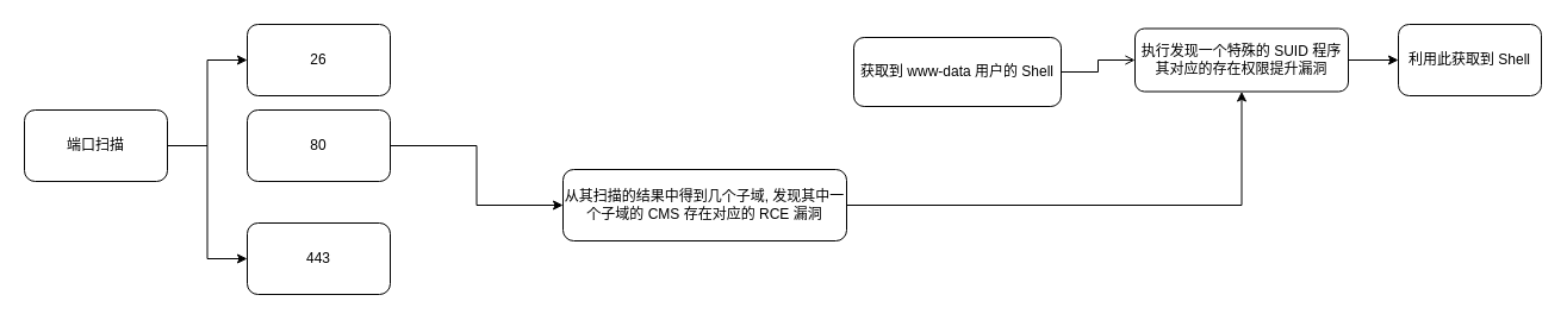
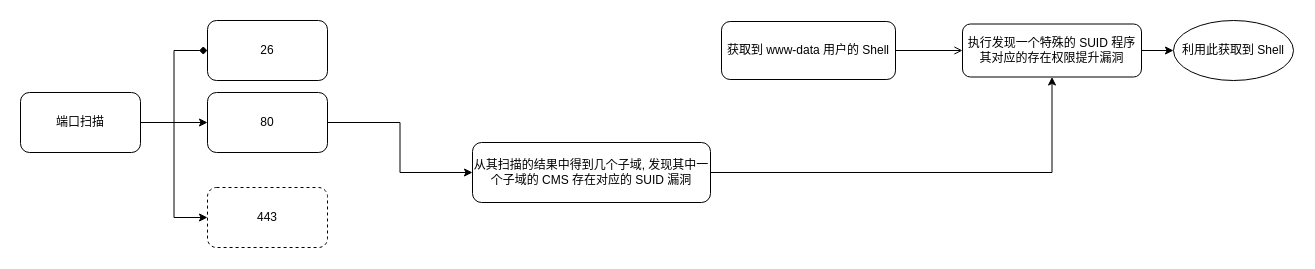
  <mxCell id="0" />
  <mxCell id="1" parent="0" />
- <mxCell id="2" style="edgeStyle=orthogonalEdgeStyle;rounded=0;orthogonalLoop=1;jettySize=auto;html=1;entryX=0;entryY=0.5;entryDx=0;entryDy=0;" edge="1" parent="1" source="5" target="9"><mxGeometry relative="1" as="geometry" /></mxCell>
+ <mxCell id="2" style="edgeStyle=orthogonalEdgeStyle;rounded=0;orthogonalLoop=1;jettySize=auto;html=1;entryX=0;entryY=0.5;entryDx=0;entryDy=0;endArrow=diamond;" edge="1" parent="1" source="5" target="9"><mxGeometry relative="1" as="geometry" /></mxCell>
+ <mxCell id="3" style="edgeStyle=orthogonalEdgeStyle;rounded=0;orthogonalLoop=1;jettySize=auto;html=1;entryX=0;entryY=0.5;entryDx=0;entryDy=0;" edge="1" parent="1" source="5" target="8"><mxGeometry relative="1" as="geometry" /></mxCell>
  <mxCell id="4" style="edgeStyle=orthogonalEdgeStyle;rounded=0;orthogonalLoop=1;jettySize=auto;html=1;entryX=0;entryY=0.5;entryDx=0;entryDy=0;" edge="1" parent="1" source="5" target="6"><mxGeometry relative="1" as="geometry" /></mxCell>
  <mxCell id="5" value="端口扫描" style="rounded=1;whiteSpace=wrap;html=1;" vertex="1" parent="1"><mxGeometry x="20" y="92" width="120" height="60" as="geometry" /></mxCell>
- <mxCell id="6" value="443" style="whiteSpace=wrap;html=1;rounded=1;" vertex="1" parent="1"><mxGeometry x="207" y="187" width="120" height="60" as="geometry" /></mxCell>
+ <mxCell id="6" value="443" style="whiteSpace=wrap;html=1;rounded=1;dashed=1;" vertex="1" parent="1"><mxGeometry x="207" y="187" width="120" height="60" as="geometry" /></mxCell>
  <mxCell id="7" value="" style="edgeStyle=orthogonalEdgeStyle;rounded=0;orthogonalLoop=1;jettySize=auto;html=1;" edge="1" parent="1" source="8" target="11"><mxGeometry relative="1" as="geometry" /></mxCell>
  <mxCell id="8" value="80" style="whiteSpace=wrap;html=1;rounded=1;" vertex="1" parent="1"><mxGeometry x="207" y="92" width="120" height="60" as="geometry" /></mxCell>
  <mxCell id="9" value="26" style="whiteSpace=wrap;html=1;rounded=1;" vertex="1" parent="1"><mxGeometry x="207" y="20" width="120" height="60" as="geometry" /></mxCell>
  <mxCell id="10" value="" style="edgeStyle=orthogonalEdgeStyle;rounded=0;orthogonalLoop=1;jettySize=auto;html=1;" edge="1" parent="1" source="11" target="15"><mxGeometry relative="1" as="geometry" /></mxCell>
- <mxCell id="11" value="从其扫描的结果中得到几个子域, 发现其中一个子域的 CMS 存在对应的 RCE 漏洞" style="whiteSpace=wrap;html=1;rounded=1;" vertex="1" parent="1"><mxGeometry x="472" y="142" width="238" height="60" as="geometry" /></mxCell>
+ <mxCell id="11" value="从其扫描的结果中得到几个子域, 发现其中一个子域的 CMS 存在对应的 SUID 漏洞" style="whiteSpace=wrap;html=1;rounded=1;" vertex="1" parent="1"><mxGeometry x="472" y="142" width="238" height="60" as="geometry" /></mxCell>
  <mxCell id="12" value="" style="edgeStyle=orthogonalEdgeStyle;rounded=0;orthogonalLoop=1;jettySize=auto;html=1;endArrow=open;" edge="1" parent="1" source="13" target="15"><mxGeometry relative="1" as="geometry" /></mxCell>
- <mxCell id="13" value="获取到 www-data 用户的 Shell" style="whiteSpace=wrap;html=1;rounded=1;" vertex="1" parent="1"><mxGeometry x="716" y="31" width="174" height="58" as="geometry" /></mxCell>
+ <mxCell id="13" value="获取到 www-data 用户的 Shell" style="whiteSpace=wrap;html=1;rounded=1;" vertex="1" parent="1"><mxGeometry x="721" y="21" width="174" height="58" as="geometry" /></mxCell>
  <mxCell id="14" value="" style="edgeStyle=orthogonalEdgeStyle;rounded=0;orthogonalLoop=1;jettySize=auto;html=1;" edge="1" parent="1" source="15" target="16"><mxGeometry relative="1" as="geometry" /></mxCell>
- <mxCell id="15" value="执行发现一个特殊的 SUID 程序其对应的存在权限提升漏洞" style="whiteSpace=wrap;html=1;rounded=1;" vertex="1" parent="1"><mxGeometry x="952" y="23.5" width="179" height="53" as="geometry" /></mxCell>
- <mxCell id="16" value="利用此获取到 Shell" style="whiteSpace=wrap;html=1;rounded=1;" vertex="1" parent="1"><mxGeometry x="1173" y="20" width="120" height="60" as="geometry" /></mxCell>
+ <mxCell id="15" value="执行发现一个特殊的 SUID 程序其对应的存在权限提升漏洞" style="whiteSpace=wrap;html=1;rounded=1;" vertex="1" parent="1"><mxGeometry x="962" y="23.5" width="179" height="53" as="geometry" /></mxCell>
+ <mxCell id="16" value="利用此获取到 Shell" style="ellipse;whiteSpace=wrap;html=1;" vertex="1" parent="1"><mxGeometry x="1173" y="20" width="120" height="60" as="geometry" /></mxCell>
